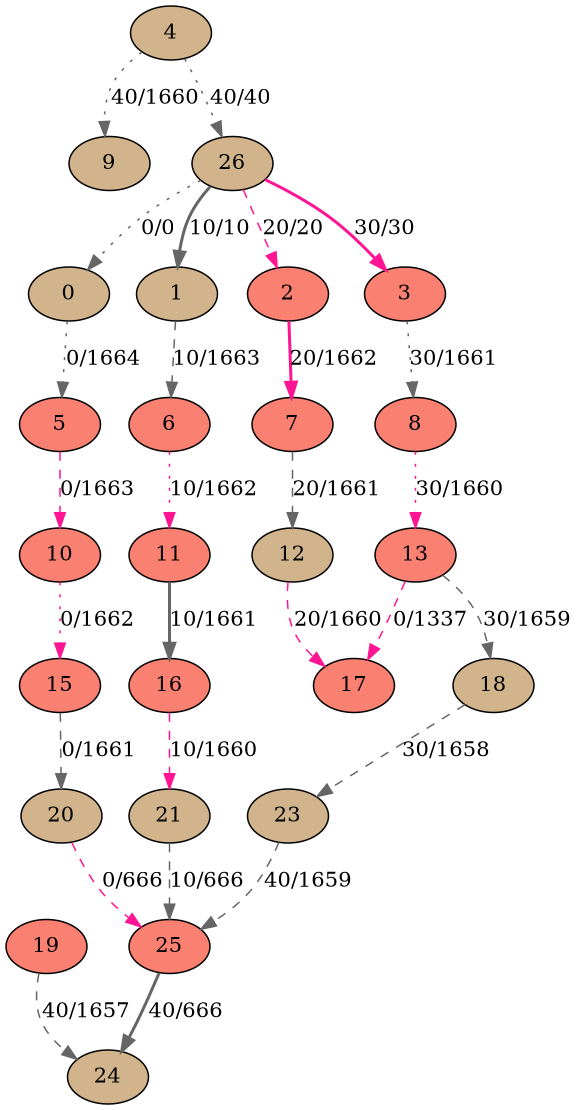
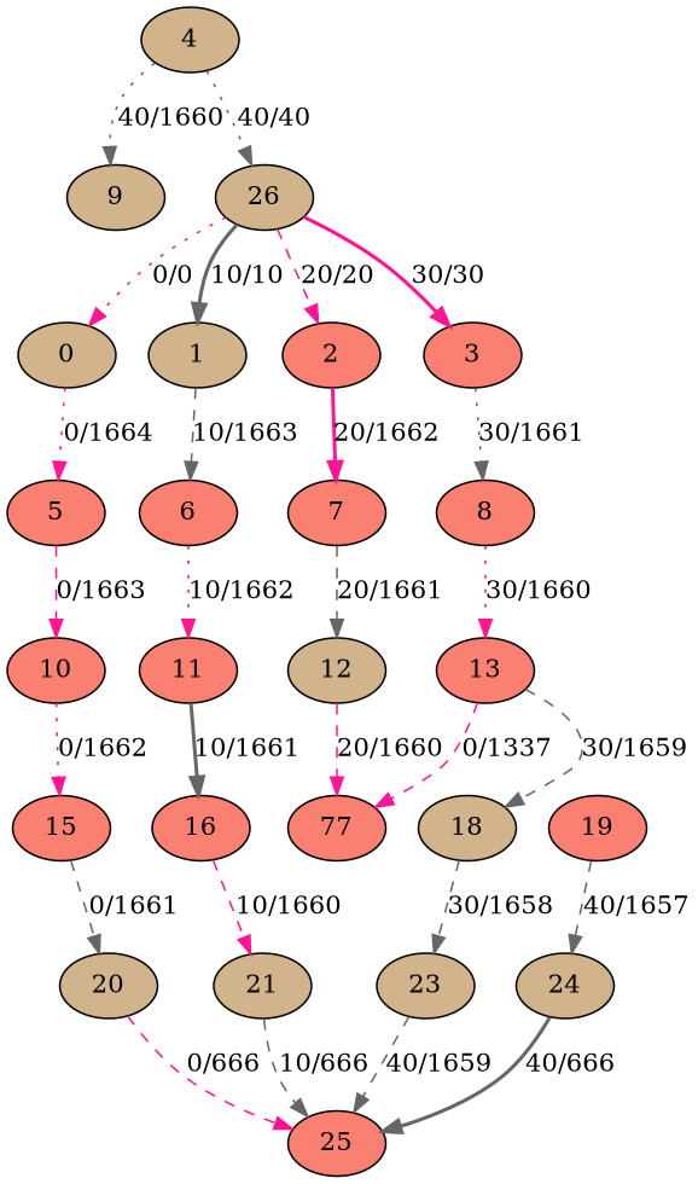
  digraph {
    node [fillcolor=salmon style=filled]
    edge [color=gray40 style=dashed]
    0 [fillcolor=tan]
    5
    10
    15
    1 [fillcolor=tan]
    6
    11
    16
    2
    7
    12 [fillcolor=tan]
-   17
+   17 [label=77]
    3
    8
    13
    18 [fillcolor=tan]
    4 [fillcolor=tan]
    9 [fillcolor=tan]
    26 [fillcolor=tan]
    20 [fillcolor=tan]
    21 [fillcolor=tan]
    23 [fillcolor=tan]
    24 [fillcolor=tan]
    19
    25
-   0 -> 5 [label="0/1664" style=dotted]
+   0 -> 5 [color=deeppink label="0/1664" style=dotted]
    5 -> 10 [color=deeppink label="0/1663"]
    10 -> 15 [color=deeppink label="0/1662" style=dotted]
    15 -> 20 [label="0/1661"]
    1 -> 6 [label="10/1663"]
    6 -> 11 [color=deeppink label="10/1662" style=dotted]
    11 -> 16 [label="10/1661" style=bold]
    16 -> 21 [color=deeppink label="10/1660"]
    2 -> 7 [color=deeppink label="20/1662" style=bold]
    7 -> 12 [label="20/1661"]
    12 -> 17 [color=deeppink label="20/1660"]
    3 -> 8 [label="30/1661" style=dotted]
    8 -> 13 [color=deeppink label="30/1660" style=dotted]
    13 -> 17 [color=deeppink label="0/1337"]
    13 -> 18 [label="30/1659"]
    18 -> 23 [label="30/1658"]
    4 -> 9 [label="40/1660" style=dotted]
    4 -> 26 [label="40/40" style=dotted]
-   26 -> 0 [label="0/0" style=dotted]
+   26 -> 0 [color=deeppink label="0/0" style=dotted]
    26 -> 1 [label="10/10" style=bold]
    26 -> 2 [color=deeppink label="20/20"]
    26 -> 3 [color=deeppink label="30/30" style=bold]
    20 -> 25 [color=deeppink label="0/666"]
    21 -> 25 [label="10/666"]
    23 -> 25 [label="40/1659"]
-   25 -> 24 [label="40/666" style=bold]
+   24 -> 25 [label="40/666" style=bold]
    19 -> 24 [label="40/1657"]
  }
